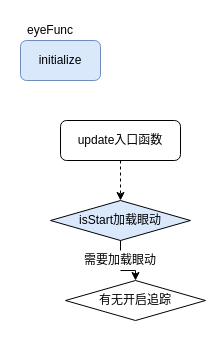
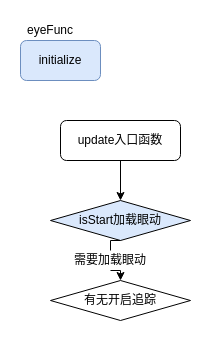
  <mxCell id="0" />
  <mxCell id="1" parent="0" />
  <mxCell id="2" value="eyeFunc" style="text;html=1;strokeColor=none;fillColor=none;align=center;verticalAlign=middle;whiteSpace=wrap;rounded=0;" vertex="1" parent="1"><mxGeometry y="20" width="60" height="20" as="geometry" x="20" /></mxCell>
  <mxCell id="3" value="initialize" style="rounded=1;whiteSpace=wrap;html=1;fillColor=#dae8fc;strokeColor=#6c8ebf;" vertex="1" parent="1"><mxGeometry y="40" width="80" height="40" as="geometry" x="20" /></mxCell>
- <mxCell id="4" style="edgeStyle=orthogonalEdgeStyle;rounded=0;orthogonalLoop=1;jettySize=auto;html=1;exitX=0.5;exitY=1;exitDx=0;exitDy=0;entryX=0.5;entryY=0;entryDx=0;entryDy=0;dashed=1;" edge="1" parent="1" source="5" target="7"><mxGeometry relative="1" as="geometry" /></mxCell>
+ <mxCell id="4" style="edgeStyle=orthogonalEdgeStyle;rounded=0;orthogonalLoop=1;jettySize=auto;html=1;exitX=0.5;exitY=1;exitDx=0;exitDy=0;entryX=0.5;entryY=0;entryDx=0;entryDy=0;" edge="1" parent="1" source="5" target="7"><mxGeometry relative="1" as="geometry" /></mxCell>
  <mxCell id="5" value="update入口函数" style="rounded=1;whiteSpace=wrap;html=1;" vertex="1" parent="1"><mxGeometry x="60" y="120" width="120" height="40" as="geometry" /></mxCell>
  <mxCell id="6" style="edgeStyle=orthogonalEdgeStyle;rounded=0;orthogonalLoop=1;jettySize=auto;html=1;exitX=0.5;exitY=1;exitDx=0;exitDy=0;entryX=0.5;entryY=0;entryDx=0;entryDy=0;startArrow=none;" edge="1" parent="1" source="9" target="8"><mxGeometry relative="1" as="geometry" /></mxCell>
  <mxCell id="7" value="isStart加载眼动" style="rhombus;whiteSpace=wrap;html=1;fillColor=#dae8fc;" vertex="1" parent="1"><mxGeometry x="50" y="200" width="140" height="40" as="geometry" /></mxCell>
- <mxCell id="8" value="有无开启追踪" style="rhombus;whiteSpace=wrap;html=1;" vertex="1" parent="1"><mxGeometry x="65" y="280" width="140" height="40" as="geometry" /></mxCell>
- <mxCell id="9" value="需要加载眼动" style="text;html=1;strokeColor=none;fillColor=none;align=center;verticalAlign=middle;whiteSpace=wrap;rounded=0;" vertex="1" parent="1"><mxGeometry x="65" y="250" width="110" height="20" as="geometry" /></mxCell>
+ <mxCell id="8" value="有无开启追踪" style="rhombus;whiteSpace=wrap;html=1;" vertex="1" parent="1"><mxGeometry x="50" y="280" width="140" height="40" as="geometry" /></mxCell>
+ <mxCell id="9" value="需要加载眼动" style="text;html=1;strokeColor=none;fillColor=none;align=center;verticalAlign=middle;whiteSpace=wrap;rounded=0;" vertex="1" parent="1"><mxGeometry x="55" y="250" width="110" height="20" as="geometry" /></mxCell>
  <mxCell id="10" value="" style="edgeStyle=orthogonalEdgeStyle;rounded=0;orthogonalLoop=1;jettySize=auto;html=1;exitX=0.5;exitY=1;exitDx=0;exitDy=0;entryX=0.5;entryY=0;entryDx=0;entryDy=0;endArrow=none;" edge="1" parent="1" source="7" target="9"><mxGeometry relative="1" as="geometry"><mxPoint x="120" y="240" as="sourcePoint" /><mxPoint x="120" y="280" as="targetPoint" /></mxGeometry></mxCell>
